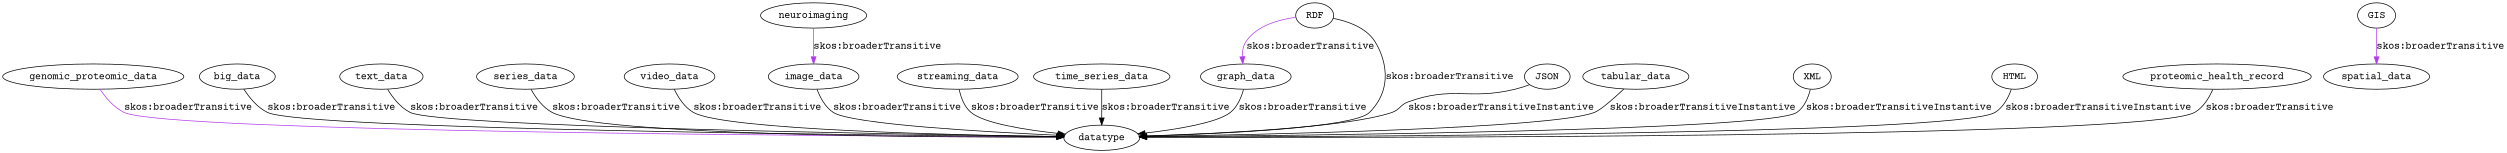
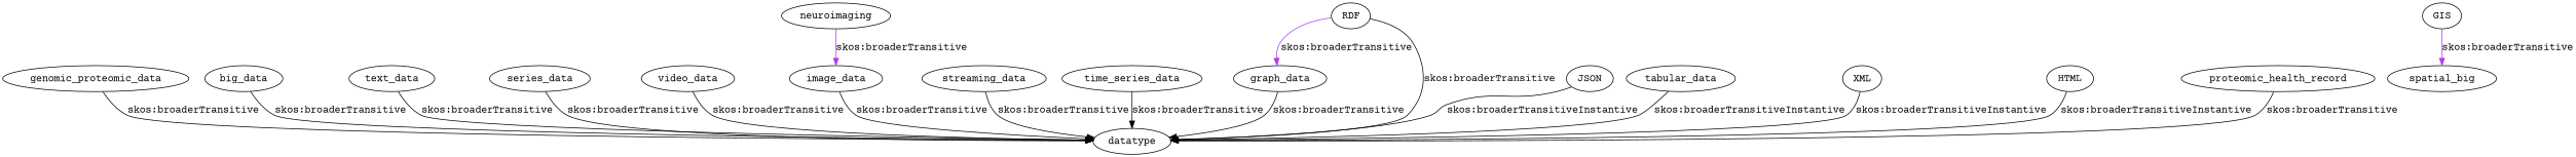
  digraph {
    fontname="Courier Prime"
    rankdir=TB
    node [fontname="Courier Prime"]
    edge [color=black fontname="Courier Prime"]
    genomic_proteomic_data
    big_data
    text_data
    n4 [label=series_data]
    video_data
    image_data
-   spatial_data
+   spatial_data [label=spatial_big]
    streaming_data
    time_series_data
    graph_data
    JSON
    tabular_data
    XML
    HTML
    n15 [label=proteomic_health_record]
    datatype
    GIS
    neuroimaging
    RDF
    subgraph sub_1 {
      rank=same
      genomic_proteomic_data
      big_data
      text_data
      n4
      video_data
      image_data
      spatial_data
      streaming_data
      time_series_data
      graph_data
      JSON
      tabular_data
      XML
      HTML
      n15
    }
-   genomic_proteomic_data -> datatype [color=darkorchid2 label="skos:broaderTransitive"]
+   genomic_proteomic_data -> datatype [label="skos:broaderTransitive"]
    big_data -> datatype [label="skos:broaderTransitive"]
    text_data -> datatype [label="skos:broaderTransitive"]
    n4 -> datatype [label="skos:broaderTransitive"]
    video_data -> datatype [label="skos:broaderTransitive"]
    image_data -> datatype [label="skos:broaderTransitive"]
    streaming_data -> datatype [label="skos:broaderTransitive"]
    time_series_data -> datatype [label="skos:broaderTransitive"]
    graph_data -> datatype [label="skos:broaderTransitive"]
    JSON -> datatype [label="skos:broaderTransitiveInstantive"]
    tabular_data -> datatype [label="skos:broaderTransitiveInstantive"]
    XML -> datatype [label="skos:broaderTransitiveInstantive"]
    HTML -> datatype [label="skos:broaderTransitiveInstantive"]
    n15 -> datatype [label="skos:broaderTransitive"]
    GIS -> spatial_data [color=darkorchid2 label="skos:broaderTransitive"]
    neuroimaging -> image_data [color=darkorchid2 label="skos:broaderTransitive"]
    RDF -> graph_data [color=darkorchid2 label="skos:broaderTransitive"]
    RDF -> datatype [label="skos:broaderTransitive"]
  }
